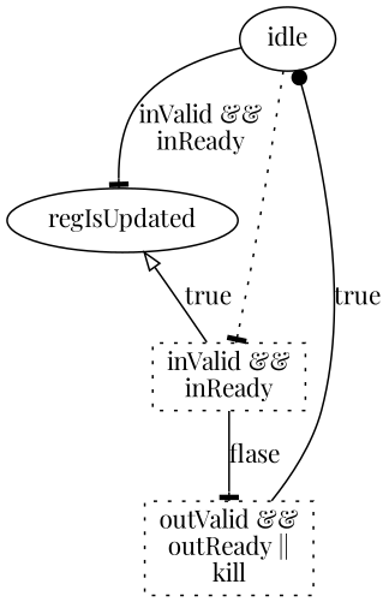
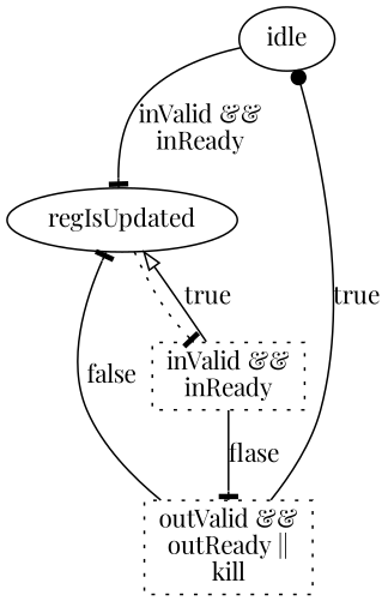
  digraph {
    fontname="Playfair Display"
    node [fontname="Playfair Display"]
    edge [arrowhead=tee fontname="Playfair Display"]
    idle
    regIsUpdated
    "inValid &&\ninReady" [shape=box style=dotted]
    "outValid &&\noutReady ||\nkill" [shape=box style=dotted]
    idle -> regIsUpdated [label="inValid &&\ninReady"]
-   idle -> "inValid &&\ninReady" [style=dotted]
+   regIsUpdated -> "inValid &&\ninReady" [style=dotted]
    "inValid &&\ninReady" -> regIsUpdated [arrowhead=onormal label=true]
    "inValid &&\ninReady" -> "outValid &&\noutReady ||\nkill" [label=flase style=solid]
    "outValid &&\noutReady ||\nkill" -> idle [arrowhead=dot label=true]
+   "outValid &&\noutReady ||\nkill" -> regIsUpdated [label=false]
  }
